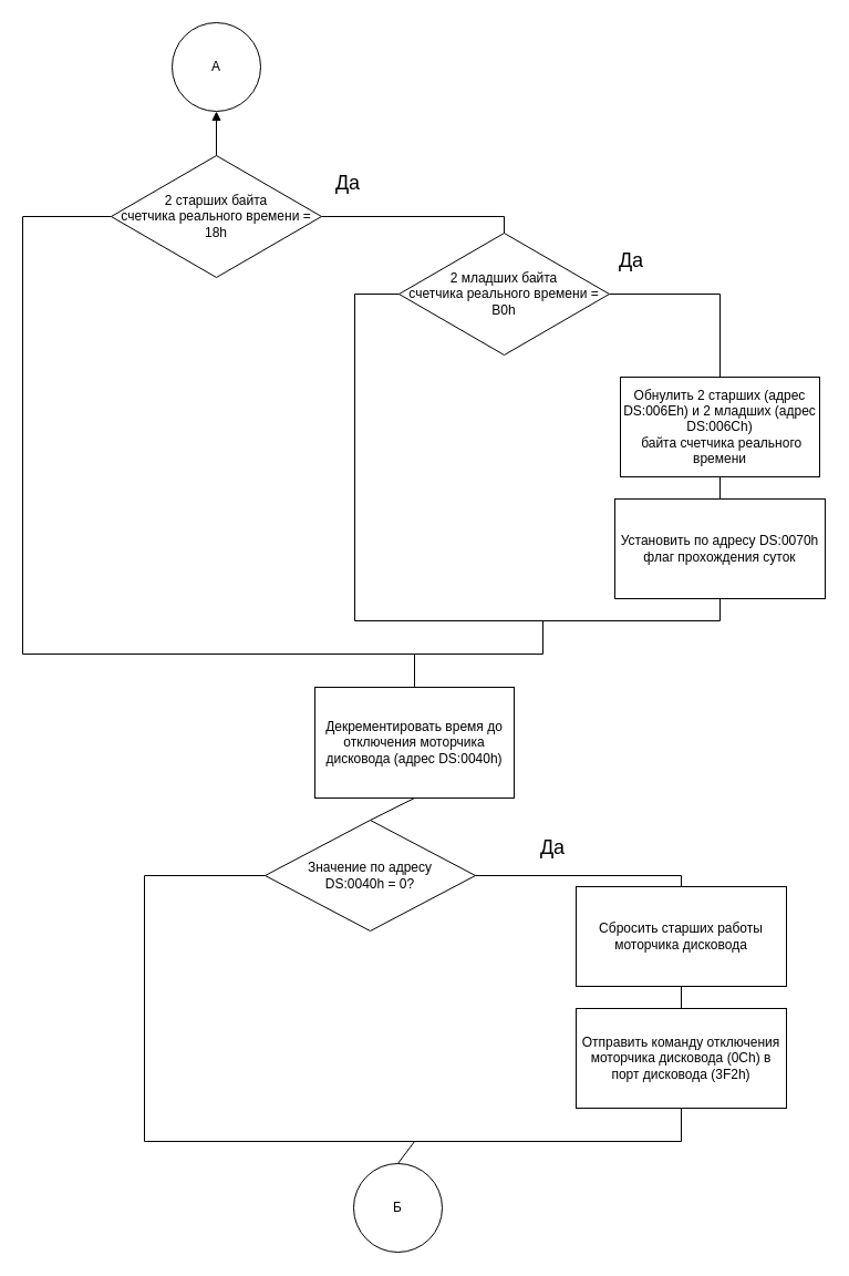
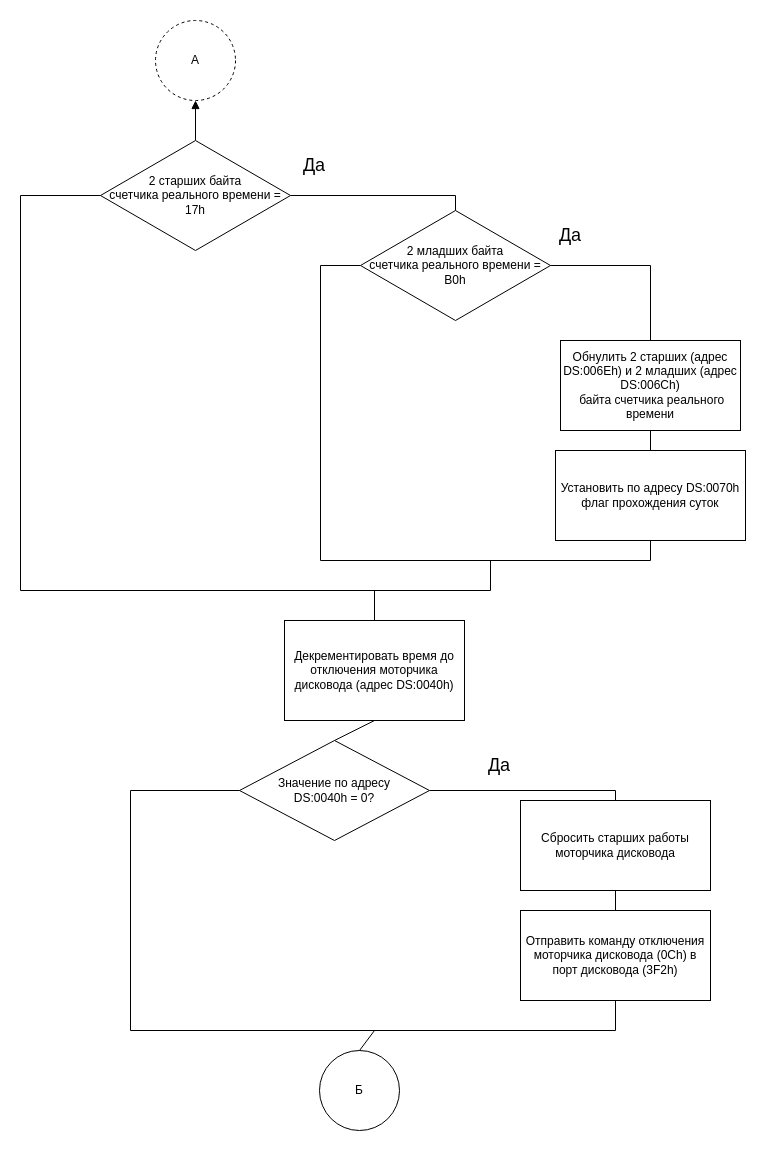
  <mxCell id="0" />
  <mxCell id="1" parent="0" />
- <mxCell id="2" value="A" style="ellipse;whiteSpace=wrap;html=1;aspect=fixed;" parent="1" vertex="1"><mxGeometry x="155" y="20" width="80" height="80" as="geometry" /></mxCell>
- <mxCell id="3" value="2 старших байта&lt;br&gt;счетчика реального времени = 18h" style="rhombus;whiteSpace=wrap;html=1;" parent="1" vertex="1"><mxGeometry x="100" y="140" width="190" height="110" as="geometry" /></mxCell>
+ <mxCell id="2" value="A" style="ellipse;whiteSpace=wrap;html=1;aspect=fixed;dashed=1;" parent="1" vertex="1"><mxGeometry x="155" y="20" width="80" height="80" as="geometry" /></mxCell>
+ <mxCell id="3" value="2 старших байта&lt;br&gt;счетчика реального времени = 17h" style="rhombus;whiteSpace=wrap;html=1;" parent="1" vertex="1"><mxGeometry x="100" y="140" width="190" height="110" as="geometry" /></mxCell>
  <mxCell id="4" value="Обнулить 2 старших (адрес DS:006Eh) и 2 младших (адрес DS:006Ch)&lt;br&gt;&amp;nbsp;байта счетчика реального времени" style="rounded=0;whiteSpace=wrap;html=1;" parent="1" vertex="1"><mxGeometry x="560" y="340" width="180" height="90" as="geometry" /></mxCell>
  <mxCell id="5" value="Установить по адресу DS:0070h флаг прохождения суток" style="rounded=0;whiteSpace=wrap;html=1;" parent="1" vertex="1"><mxGeometry x="555" y="450" width="190" height="90" as="geometry" /></mxCell>
  <mxCell id="6" value="Декрементировать время до отключения моторчика дисковода (адрес DS:0040h)" style="rounded=0;whiteSpace=wrap;html=1;" parent="1" vertex="1"><mxGeometry x="284" y="620" width="180" height="100" as="geometry" /></mxCell>
  <mxCell id="7" value="Значение по адресу&lt;br&gt;DS:0040h = 0?" style="rhombus;whiteSpace=wrap;html=1;" parent="1" vertex="1"><mxGeometry x="239" y="740" width="190" height="100" as="geometry" /></mxCell>
  <mxCell id="8" value="Сбросить старших работы моторчика дисковода" style="rounded=0;whiteSpace=wrap;html=1;" parent="1" vertex="1"><mxGeometry x="520" y="800" width="190" height="90" as="geometry" /></mxCell>
  <mxCell id="9" value="Отправить команду отключения моторчика дисковода (0Ch) в порт дисковода (3F2h)" style="rounded=0;whiteSpace=wrap;html=1;" parent="1" vertex="1"><mxGeometry x="520" y="910" width="190" height="90" as="geometry" /></mxCell>
  <mxCell id="10" value="Б" style="ellipse;whiteSpace=wrap;html=1;aspect=fixed;" parent="1" vertex="1"><mxGeometry x="319" y="1050" width="80" height="80" as="geometry" /></mxCell>
  <mxCell id="11" value="2 младших байта&lt;br&gt;счетчика реального времени&amp;nbsp;= B0h" style="rhombus;whiteSpace=wrap;html=1;" parent="1" vertex="1"><mxGeometry x="360" y="210" width="190" height="110" as="geometry" /></mxCell>
  <mxCell id="12" value="" style="endArrow=none;html=1;rounded=0;entryX=1;entryY=0.5;entryDx=0;entryDy=0;exitX=0.5;exitY=0;exitDx=0;exitDy=0;" parent="1" source="11" target="3" edge="1"><mxGeometry width="50" height="50" relative="1" as="geometry"><mxPoint x="230" y="360" as="sourcePoint" /><mxPoint x="280" y="310" as="targetPoint" /><Array as="points"><mxPoint x="455" y="195" /></Array></mxGeometry></mxCell>
  <mxCell id="13" value="" style="endArrow=none;html=1;rounded=0;entryX=1;entryY=0.5;entryDx=0;entryDy=0;exitX=0.5;exitY=0;exitDx=0;exitDy=0;" parent="1" source="4" target="11" edge="1"><mxGeometry width="50" height="50" relative="1" as="geometry"><mxPoint x="360" y="390" as="sourcePoint" /><mxPoint x="410" y="340" as="targetPoint" /><Array as="points"><mxPoint x="650" y="265" /></Array></mxGeometry></mxCell>
  <mxCell id="14" value="" style="endArrow=none;html=1;rounded=0;exitX=0.5;exitY=1;exitDx=0;exitDy=0;entryX=0.5;entryY=0;entryDx=0;entryDy=0;" parent="1" source="4" target="5" edge="1"><mxGeometry width="50" height="50" relative="1" as="geometry"><mxPoint x="360" y="390" as="sourcePoint" /><mxPoint x="410" y="340" as="targetPoint" /></mxGeometry></mxCell>
  <mxCell id="15" value="&lt;font style=&quot;font-size: 18px;&quot;&gt;Да&lt;/font&gt;" style="text;html=1;strokeColor=none;fillColor=none;align=center;verticalAlign=middle;whiteSpace=wrap;rounded=0;" parent="1" vertex="1"><mxGeometry x="284" y="150" width="60" height="30" as="geometry" /></mxCell>
  <mxCell id="16" value="&lt;font style=&quot;font-size: 18px;&quot;&gt;Да&lt;/font&gt;" style="text;html=1;strokeColor=none;fillColor=none;align=center;verticalAlign=middle;whiteSpace=wrap;rounded=0;" parent="1" vertex="1"><mxGeometry x="540" y="220" width="60" height="30" as="geometry" /></mxCell>
  <mxCell id="17" value="" style="endArrow=none;html=1;rounded=0;fontSize=18;exitX=0.5;exitY=1;exitDx=0;exitDy=0;" parent="1" source="5" edge="1"><mxGeometry width="50" height="50" relative="1" as="geometry"><mxPoint x="360" y="390" as="sourcePoint" /><mxPoint x="320" y="560" as="targetPoint" /><Array as="points"><mxPoint x="650" y="560" /></Array></mxGeometry></mxCell>
  <mxCell id="18" value="" style="endArrow=none;html=1;rounded=0;fontSize=18;exitX=0;exitY=0.5;exitDx=0;exitDy=0;" parent="1" source="3" edge="1"><mxGeometry width="50" height="50" relative="1" as="geometry"><mxPoint x="300" y="490" as="sourcePoint" /><mxPoint x="20" y="590" as="targetPoint" /><Array as="points"><mxPoint x="20" y="195" /></Array></mxGeometry></mxCell>
  <mxCell id="19" value="" style="endArrow=none;html=1;rounded=0;fontSize=18;" parent="1" edge="1"><mxGeometry width="50" height="50" relative="1" as="geometry"><mxPoint x="20" y="590" as="sourcePoint" /><mxPoint x="490" y="590" as="targetPoint" /></mxGeometry></mxCell>
  <mxCell id="20" value="" style="endArrow=none;html=1;rounded=0;fontSize=18;entryX=0;entryY=0.5;entryDx=0;entryDy=0;" parent="1" target="11" edge="1"><mxGeometry width="50" height="50" relative="1" as="geometry"><mxPoint x="320" y="560" as="sourcePoint" /><mxPoint x="370" y="520" as="targetPoint" /><Array as="points"><mxPoint x="320" y="265" /></Array></mxGeometry></mxCell>
  <mxCell id="21" value="" style="endArrow=none;html=1;rounded=0;fontSize=18;exitX=0.5;exitY=0;exitDx=0;exitDy=0;" parent="1" source="6" edge="1"><mxGeometry width="50" height="50" relative="1" as="geometry"><mxPoint x="320" y="570" as="sourcePoint" /><mxPoint x="374" y="590" as="targetPoint" /></mxGeometry></mxCell>
  <mxCell id="22" value="" style="endArrow=none;html=1;rounded=0;fontSize=18;exitX=0.5;exitY=0;exitDx=0;exitDy=0;entryX=0.5;entryY=1;entryDx=0;entryDy=0;" parent="1" source="7" target="6" edge="1"><mxGeometry width="50" height="50" relative="1" as="geometry"><mxPoint x="450" y="690" as="sourcePoint" /><mxPoint x="500" y="640" as="targetPoint" /></mxGeometry></mxCell>
  <mxCell id="23" value="" style="endArrow=none;html=1;rounded=0;fontSize=18;exitX=1;exitY=0.5;exitDx=0;exitDy=0;entryX=0.5;entryY=0;entryDx=0;entryDy=0;" parent="1" source="7" target="8" edge="1"><mxGeometry width="50" height="50" relative="1" as="geometry"><mxPoint x="450" y="690" as="sourcePoint" /><mxPoint x="500" y="640" as="targetPoint" /><Array as="points"><mxPoint x="615" y="790" /></Array></mxGeometry></mxCell>
  <mxCell id="24" value="&lt;font style=&quot;font-size: 18px;&quot;&gt;Да&lt;/font&gt;" style="text;html=1;strokeColor=none;fillColor=none;align=center;verticalAlign=middle;whiteSpace=wrap;rounded=0;" parent="1" vertex="1"><mxGeometry x="469" y="750" width="60" height="30" as="geometry" /></mxCell>
  <mxCell id="25" value="" style="endArrow=none;html=1;rounded=0;fontSize=18;exitX=0.5;exitY=1;exitDx=0;exitDy=0;entryX=0.5;entryY=0;entryDx=0;entryDy=0;" parent="1" source="8" target="9" edge="1"><mxGeometry width="50" height="50" relative="1" as="geometry"><mxPoint x="500" y="820" as="sourcePoint" /><mxPoint x="550" y="770" as="targetPoint" /></mxGeometry></mxCell>
  <mxCell id="26" value="" style="endArrow=none;html=1;rounded=0;fontSize=18;exitX=0;exitY=0.5;exitDx=0;exitDy=0;" parent="1" source="7" edge="1"><mxGeometry width="50" height="50" relative="1" as="geometry"><mxPoint x="350" y="870" as="sourcePoint" /><mxPoint x="130" y="1030" as="targetPoint" /><Array as="points"><mxPoint x="130" y="790" /></Array></mxGeometry></mxCell>
  <mxCell id="27" value="" style="endArrow=none;html=1;rounded=0;fontSize=18;exitX=0.5;exitY=0;exitDx=0;exitDy=0;" parent="1" source="10" edge="1"><mxGeometry width="50" height="50" relative="1" as="geometry"><mxPoint x="330" y="900" as="sourcePoint" /><mxPoint x="374" y="1030" as="targetPoint" /></mxGeometry></mxCell>
  <mxCell id="28" value="" style="endArrow=none;html=1;rounded=0;fontSize=18;" parent="1" edge="1"><mxGeometry width="50" height="50" relative="1" as="geometry"><mxPoint x="490" y="590" as="sourcePoint" /><mxPoint x="490" y="560" as="targetPoint" /></mxGeometry></mxCell>
  <mxCell id="29" value="" style="endArrow=none;html=1;rounded=0;fontSize=18;entryX=0.5;entryY=1;entryDx=0;entryDy=0;" parent="1" target="9" edge="1"><mxGeometry width="50" height="50" relative="1" as="geometry"><mxPoint x="130" y="1030" as="sourcePoint" /><mxPoint x="600" y="1120" as="targetPoint" /><Array as="points"><mxPoint x="615" y="1030" /></Array></mxGeometry></mxCell>
  <mxCell id="30" value="" style="endArrow=block;html=1;rounded=0;exitX=0.5;exitY=0;exitDx=0;exitDy=0;entryX=0.5;entryY=1;entryDx=0;entryDy=0;" parent="1" source="3" target="2" edge="1"><mxGeometry width="50" height="50" relative="1" as="geometry"><mxPoint x="350" y="90" as="sourcePoint" /><mxPoint x="400" y="40" as="targetPoint" /></mxGeometry></mxCell>
